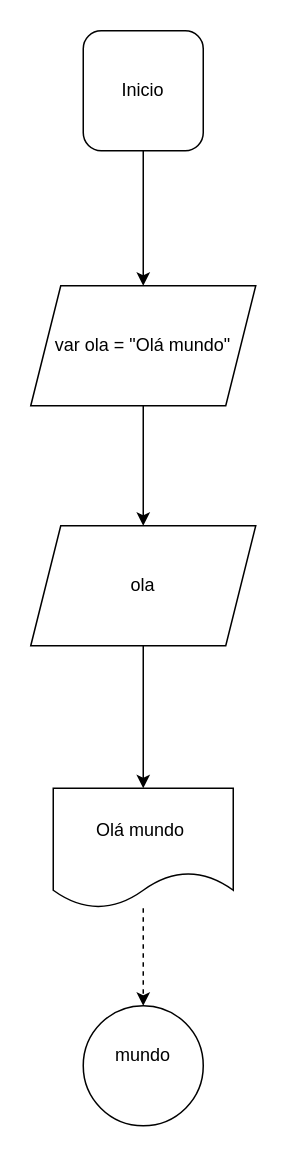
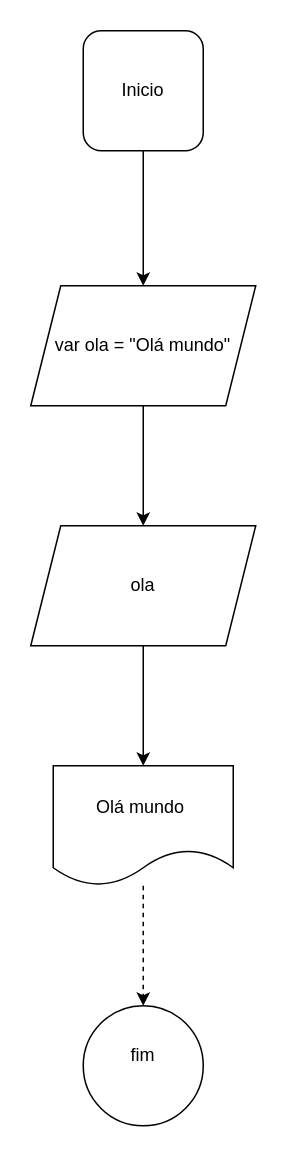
  <mxCell id="0" />
  <mxCell id="1" parent="0" />
  <mxCell id="2" value="" style="edgeStyle=orthogonalEdgeStyle;rounded=0;orthogonalLoop=1;jettySize=auto;html=1;" edge="1" parent="1" source="3" target="5"><mxGeometry relative="1" as="geometry" /></mxCell>
  <mxCell id="3" value="Inicio" style="whiteSpace=wrap;html=1;aspect=fixed;rounded=1;" vertex="1" parent="1"><mxGeometry x="55" y="20" width="80" height="80" as="geometry" /></mxCell>
  <mxCell id="4" value="" style="edgeStyle=orthogonalEdgeStyle;rounded=0;orthogonalLoop=1;jettySize=auto;html=1;" edge="1" parent="1" source="5" target="7"><mxGeometry relative="1" as="geometry" /></mxCell>
  <mxCell id="5" value="var ola = &quot;Olá mundo&quot;" style="shape=parallelogram;perimeter=parallelogramPerimeter;whiteSpace=wrap;html=1;fixedSize=1;" vertex="1" parent="1"><mxGeometry x="20" y="190" width="150" height="80" as="geometry" /></mxCell>
  <mxCell id="6" value="" style="edgeStyle=orthogonalEdgeStyle;rounded=0;orthogonalLoop=1;jettySize=auto;html=1;" edge="1" parent="1" source="7" target="9"><mxGeometry relative="1" as="geometry" /></mxCell>
  <mxCell id="7" value="ola" style="shape=parallelogram;perimeter=parallelogramPerimeter;whiteSpace=wrap;html=1;fixedSize=1;" vertex="1" parent="1"><mxGeometry x="20" y="350" width="150" height="80" as="geometry" /></mxCell>
  <mxCell id="8" value="" style="edgeStyle=orthogonalEdgeStyle;rounded=0;orthogonalLoop=1;jettySize=auto;html=1;dashed=1;" edge="1" parent="1" source="9" target="10"><mxGeometry relative="1" as="geometry" /></mxCell>
- <mxCell id="9" value="Olá mundo&amp;nbsp;" style="shape=document;whiteSpace=wrap;html=1;boundedLbl=1;" vertex="1" parent="1"><mxGeometry x="35" y="525" width="120" height="80" as="geometry" /></mxCell>
- <mxCell id="10" value="mundo&lt;div&gt;&lt;br&gt;&lt;/div&gt;" style="ellipse;whiteSpace=wrap;html=1;" vertex="1" parent="1"><mxGeometry x="55" y="670" width="80" height="80" as="geometry" /></mxCell>
+ <mxCell id="9" value="Olá mundo&amp;nbsp;" style="shape=document;whiteSpace=wrap;html=1;boundedLbl=1;" vertex="1" parent="1"><mxGeometry x="35" y="510" width="120" height="80" as="geometry" /></mxCell>
+ <mxCell id="10" value="fim&lt;div&gt;&lt;br&gt;&lt;/div&gt;" style="ellipse;whiteSpace=wrap;html=1;" vertex="1" parent="1"><mxGeometry x="55" y="670" width="80" height="80" as="geometry" /></mxCell>
